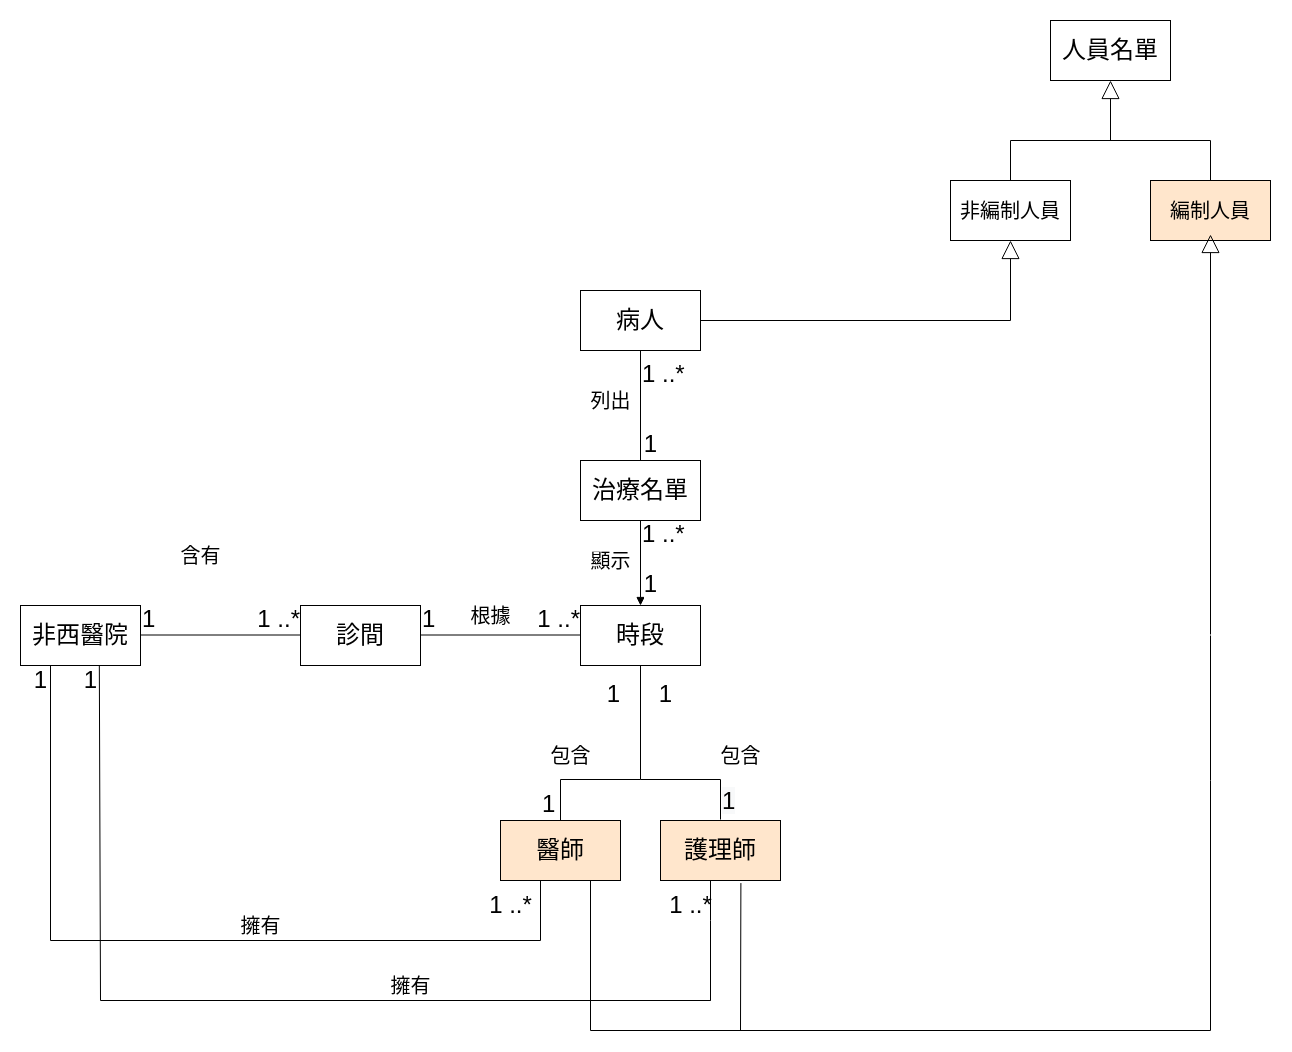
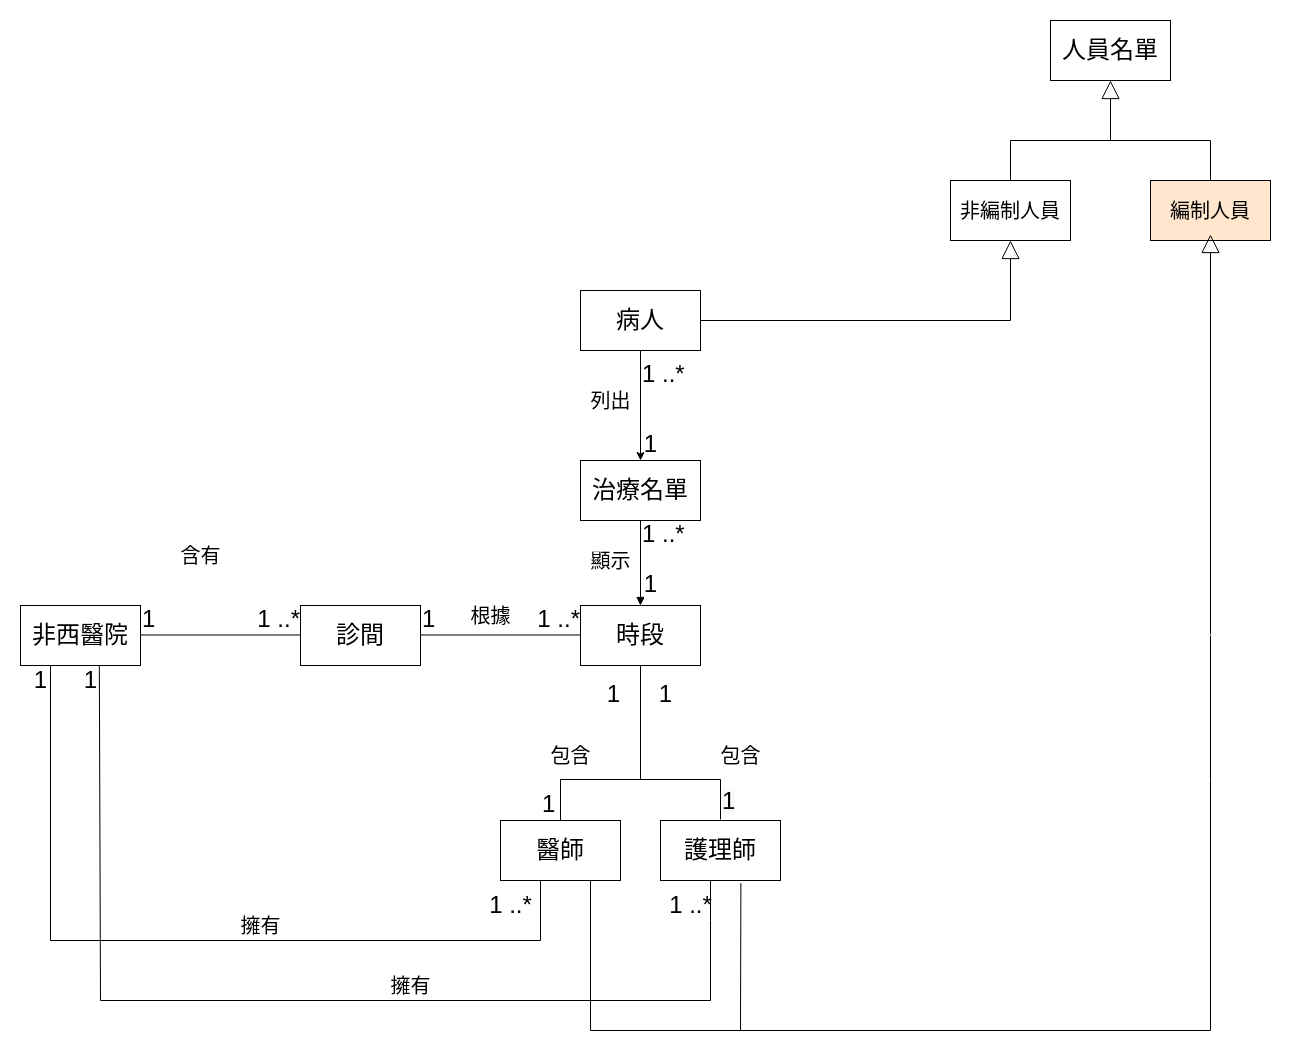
  <mxCell id="0" />
  <mxCell id="1" parent="0" />
  <mxCell id="2" value="非西醫院" style="rounded=0;whiteSpace=wrap;html=1;fontSize=24;" parent="1" vertex="1"><mxGeometry y="605" width="120" height="60" as="geometry" x="20" /></mxCell>
  <mxCell id="3" value="診間" style="rounded=0;whiteSpace=wrap;html=1;fontSize=24;" parent="1" vertex="1"><mxGeometry x="300" y="605" width="120" height="60" as="geometry" /></mxCell>
  <mxCell id="4" value="時段" style="rounded=0;whiteSpace=wrap;html=1;fontSize=24;" parent="1" vertex="1"><mxGeometry x="580" y="605" width="120" height="60" as="geometry" /></mxCell>
- <mxCell id="5" value="醫師" style="rounded=0;whiteSpace=wrap;html=1;fontSize=24;fillColor=#ffe6cc;" parent="1" vertex="1"><mxGeometry x="500" y="820" width="120" height="60" as="geometry" /></mxCell>
+ <mxCell id="5" value="醫師" style="rounded=0;whiteSpace=wrap;html=1;fontSize=24;" parent="1" vertex="1"><mxGeometry x="500" y="820" width="120" height="60" as="geometry" /></mxCell>
  <mxCell id="6" value="" style="endArrow=none;html=1;edgeStyle=orthogonalEdgeStyle;rounded=0;fontSize=24;" parent="1" edge="1"><mxGeometry relative="1" as="geometry"><mxPoint x="140" y="634.5" as="sourcePoint" /><mxPoint x="300" y="634.5" as="targetPoint" /></mxGeometry></mxCell>
  <mxCell id="7" value="1" style="edgeLabel;resizable=0;html=1;align=left;verticalAlign=bottom;fontSize=24;" parent="6" connectable="0" vertex="1"><mxGeometry x="-1" relative="1" as="geometry"><mxPoint as="offset" /></mxGeometry></mxCell>
  <mxCell id="8" value="1 ..*" style="edgeLabel;resizable=0;html=1;align=right;verticalAlign=bottom;fontSize=24;" parent="6" connectable="0" vertex="1"><mxGeometry x="1" relative="1" as="geometry" /></mxCell>
  <mxCell id="9" value="&lt;font style=&quot;font-size: 20px&quot;&gt;含有&lt;/font&gt;" style="text;html=1;align=center;verticalAlign=middle;resizable=0;points=[];autosize=1;strokeColor=none;fillColor=none;fontSize=24;" parent="1" vertex="1"><mxGeometry x="170" y="535" width="60" height="40" as="geometry" /></mxCell>
  <mxCell id="10" value="" style="endArrow=none;html=1;edgeStyle=orthogonalEdgeStyle;rounded=0;fontSize=24;" parent="1" edge="1"><mxGeometry relative="1" as="geometry"><mxPoint x="420" y="634.5" as="sourcePoint" /><mxPoint x="580" y="634.5" as="targetPoint" /></mxGeometry></mxCell>
  <mxCell id="11" value="1" style="edgeLabel;resizable=0;html=1;align=left;verticalAlign=bottom;fontSize=24;" parent="10" connectable="0" vertex="1"><mxGeometry x="-1" relative="1" as="geometry" /></mxCell>
  <mxCell id="12" value="1 ..*" style="edgeLabel;resizable=0;html=1;align=right;verticalAlign=bottom;fontSize=24;" parent="10" connectable="0" vertex="1"><mxGeometry x="1" relative="1" as="geometry" /></mxCell>
  <mxCell id="13" value="&lt;font style=&quot;font-size: 20px&quot;&gt;根據&lt;/font&gt;" style="text;html=1;align=center;verticalAlign=middle;resizable=0;points=[];autosize=1;strokeColor=none;fillColor=none;fontSize=24;" parent="1" vertex="1"><mxGeometry x="460" y="595" width="60" height="40" as="geometry" /></mxCell>
- <mxCell id="14" value="護理師" style="rounded=0;whiteSpace=wrap;html=1;fontSize=24;fillColor=#ffe6cc;" parent="1" vertex="1"><mxGeometry x="660" y="820" width="120" height="60" as="geometry" /></mxCell>
+ <mxCell id="14" value="護理師" style="rounded=0;whiteSpace=wrap;html=1;fontSize=24;" parent="1" vertex="1"><mxGeometry x="660" y="820" width="120" height="60" as="geometry" /></mxCell>
  <mxCell id="15" value="" style="endArrow=none;html=1;edgeStyle=orthogonalEdgeStyle;rounded=0;fontSize=24;exitX=0.5;exitY=0;exitDx=0;exitDy=0;entryX=0.5;entryY=1;entryDx=0;entryDy=0;" parent="1" source="5" target="4" edge="1"><mxGeometry relative="1" as="geometry"><mxPoint x="500" y="889" as="sourcePoint" /><mxPoint x="640" y="680" as="targetPoint" /><Array as="points"><mxPoint x="560" y="779" /><mxPoint x="640" y="779" /></Array></mxGeometry></mxCell>
  <mxCell id="16" value="1" style="edgeLabel;resizable=0;html=1;align=left;verticalAlign=bottom;fontSize=24;" parent="15" connectable="0" vertex="1"><mxGeometry x="-1" relative="1" as="geometry"><mxPoint x="-20" as="offset" /></mxGeometry></mxCell>
  <mxCell id="17" value="1" style="edgeLabel;resizable=0;html=1;align=right;verticalAlign=bottom;fontSize=24;" parent="15" connectable="0" vertex="1"><mxGeometry x="1" relative="1" as="geometry"><mxPoint x="-20" y="45" as="offset" /></mxGeometry></mxCell>
  <mxCell id="18" value="" style="endArrow=block;html=1;edgeStyle=orthogonalEdgeStyle;rounded=0;fontSize=24;entryX=0.5;entryY=0;entryDx=0;entryDy=0;exitX=0.5;exitY=1;exitDx=0;exitDy=0;" parent="1" source="21" target="4" edge="1"><mxGeometry relative="1" as="geometry"><mxPoint x="570" y="560" as="sourcePoint" /><mxPoint x="730" y="560" as="targetPoint" /></mxGeometry></mxCell>
  <mxCell id="19" value="&lt;span style=&quot;text-align: right&quot;&gt;1 ..*&lt;/span&gt;" style="edgeLabel;resizable=0;html=1;align=left;verticalAlign=bottom;fontSize=24;" parent="18" connectable="0" vertex="1"><mxGeometry x="-1" relative="1" as="geometry"><mxPoint y="30" as="offset" /></mxGeometry></mxCell>
  <mxCell id="20" value="1" style="edgeLabel;resizable=0;html=1;align=right;verticalAlign=bottom;fontSize=24;" parent="18" connectable="0" vertex="1"><mxGeometry x="1" relative="1" as="geometry"><mxPoint x="17" y="-5" as="offset" /></mxGeometry></mxCell>
  <mxCell id="21" value="治療名單" style="rounded=0;whiteSpace=wrap;html=1;fontSize=24;" parent="1" vertex="1"><mxGeometry x="580" y="460" width="120" height="60" as="geometry" /></mxCell>
  <mxCell id="22" value="病人" style="rounded=0;whiteSpace=wrap;html=1;fontSize=24;" parent="1" vertex="1"><mxGeometry x="580" y="290" width="120" height="60" as="geometry" /></mxCell>
- <mxCell id="23" value="" style="endArrow=none;html=1;edgeStyle=orthogonalEdgeStyle;rounded=0;fontSize=24;entryX=0.5;entryY=0;entryDx=0;entryDy=0;exitX=0.5;exitY=1;exitDx=0;exitDy=0;" parent="1" source="22" target="21" edge="1"><mxGeometry relative="1" as="geometry"><mxPoint x="570" y="380" as="sourcePoint" /><mxPoint x="730" y="380" as="targetPoint" /></mxGeometry></mxCell>
+ <mxCell id="23" value="" style="endArrow=classic;html=1;edgeStyle=orthogonalEdgeStyle;rounded=0;fontSize=24;entryX=0.5;entryY=0;entryDx=0;entryDy=0;exitX=0.5;exitY=1;exitDx=0;exitDy=0;" parent="1" source="22" target="21" edge="1"><mxGeometry relative="1" as="geometry"><mxPoint x="570" y="380" as="sourcePoint" /><mxPoint x="730" y="380" as="targetPoint" /></mxGeometry></mxCell>
  <mxCell id="24" value="&lt;span style=&quot;text-align: right&quot;&gt;1 ..*&lt;/span&gt;" style="edgeLabel;resizable=0;html=1;align=left;verticalAlign=bottom;fontSize=24;" parent="23" connectable="0" vertex="1"><mxGeometry x="-1" relative="1" as="geometry"><mxPoint y="40" as="offset" /></mxGeometry></mxCell>
  <mxCell id="25" value="1" style="edgeLabel;resizable=0;html=1;align=right;verticalAlign=bottom;fontSize=24;" parent="23" connectable="0" vertex="1"><mxGeometry x="1" relative="1" as="geometry"><mxPoint x="17" as="offset" /></mxGeometry></mxCell>
  <mxCell id="26" value="人員名單" style="rounded=0;whiteSpace=wrap;html=1;fontSize=24;" parent="1" vertex="1"><mxGeometry x="1050" y="20" width="120" height="60" as="geometry" /></mxCell>
  <mxCell id="27" value="&lt;font style=&quot;font-size: 20px&quot;&gt;非編制人員&lt;/font&gt;" style="rounded=0;whiteSpace=wrap;html=1;fontSize=24;" parent="1" vertex="1"><mxGeometry x="950" y="180" width="120" height="60" as="geometry" /></mxCell>
  <mxCell id="28" value="&lt;font style=&quot;font-size: 20px&quot;&gt;編制人員&lt;/font&gt;" style="rounded=0;whiteSpace=wrap;html=1;fontSize=24;fillColor=#ffe6cc;" parent="1" vertex="1"><mxGeometry x="1150" y="180" width="120" height="60" as="geometry" /></mxCell>
  <mxCell id="29" value="" style="endArrow=block;endSize=16;endFill=0;html=1;rounded=0;fontSize=20;entryX=0.5;entryY=1;entryDx=0;entryDy=0;" parent="1" target="26" edge="1"><mxGeometry width="160" relative="1" as="geometry"><mxPoint x="1110" y="140" as="sourcePoint" /><mxPoint x="1110" y="110" as="targetPoint" /></mxGeometry></mxCell>
  <mxCell id="30" value="" style="endArrow=none;html=1;rounded=0;fontSize=20;" parent="1" edge="1"><mxGeometry width="50" height="50" relative="1" as="geometry"><mxPoint x="1010" y="140" as="sourcePoint" /><mxPoint x="1210" y="140" as="targetPoint" /></mxGeometry></mxCell>
  <mxCell id="31" value="" style="endArrow=none;html=1;rounded=0;fontSize=20;exitX=0.5;exitY=0;exitDx=0;exitDy=0;" parent="1" source="27" edge="1"><mxGeometry width="50" height="50" relative="1" as="geometry"><mxPoint x="970" y="190" as="sourcePoint" /><mxPoint x="1010" y="140" as="targetPoint" /></mxGeometry></mxCell>
  <mxCell id="32" value="" style="endArrow=none;html=1;rounded=0;fontSize=20;exitX=0.5;exitY=0;exitDx=0;exitDy=0;" parent="1" source="28" edge="1"><mxGeometry width="50" height="50" relative="1" as="geometry"><mxPoint x="1180" y="190" as="sourcePoint" /><mxPoint x="1210" y="140" as="targetPoint" /></mxGeometry></mxCell>
  <mxCell id="33" value="" style="endArrow=none;html=1;rounded=0;fontSize=20;" parent="1" edge="1"><mxGeometry width="50" height="50" relative="1" as="geometry"><mxPoint x="700" y="320" as="sourcePoint" /><mxPoint x="1010" y="320" as="targetPoint" /></mxGeometry></mxCell>
  <mxCell id="34" value="" style="endArrow=block;endSize=16;endFill=0;html=1;rounded=0;fontSize=20;entryX=0.5;entryY=1;entryDx=0;entryDy=0;" parent="1" edge="1"><mxGeometry width="160" relative="1" as="geometry"><mxPoint x="1210" y="634" as="sourcePoint" /><mxPoint x="1210" y="234" as="targetPoint" /></mxGeometry></mxCell>
  <mxCell id="35" value="" style="endArrow=block;endSize=16;endFill=0;html=1;rounded=0;fontSize=20;entryX=0.5;entryY=1;entryDx=0;entryDy=0;" parent="1" edge="1" target="27"><mxGeometry width="160" relative="1" as="geometry"><mxPoint x="1010" y="320" as="sourcePoint" /><mxPoint x="1070" y="319.5" as="targetPoint" /></mxGeometry></mxCell>
  <mxCell id="36" value="" style="endArrow=none;html=1;rounded=0;fontSize=20;" parent="1" edge="1"><mxGeometry width="50" height="50" relative="1" as="geometry"><mxPoint x="1210" y="1030" as="sourcePoint" /><mxPoint x="1210" y="635" as="targetPoint" /><Array as="points"><mxPoint x="1210" y="780" /></Array></mxGeometry></mxCell>
  <mxCell id="37" value="包含" style="text;html=1;align=center;verticalAlign=middle;resizable=0;points=[];autosize=1;strokeColor=none;fillColor=none;fontSize=20;" parent="1" vertex="1"><mxGeometry x="710" y="740" width="60" height="30" as="geometry" /></mxCell>
  <mxCell id="38" value="包含" style="text;html=1;align=center;verticalAlign=middle;resizable=0;points=[];autosize=1;strokeColor=none;fillColor=none;fontSize=20;" parent="1" vertex="1"><mxGeometry x="540" y="740" width="60" height="30" as="geometry" /></mxCell>
  <mxCell id="39" value="顯示" style="text;html=1;align=center;verticalAlign=middle;resizable=0;points=[];autosize=1;strokeColor=none;fillColor=none;fontSize=20;" parent="1" vertex="1"><mxGeometry x="580" y="545" width="60" height="30" as="geometry" /></mxCell>
  <mxCell id="40" value="列出" style="text;html=1;align=center;verticalAlign=middle;resizable=0;points=[];autosize=1;strokeColor=none;fillColor=none;fontSize=20;" parent="1" vertex="1"><mxGeometry x="580" y="385" width="60" height="30" as="geometry" /></mxCell>
  <mxCell id="41" value="" style="endArrow=none;html=1;rounded=0;exitX=0.5;exitY=0;exitDx=0;exitDy=0;" edge="1" parent="1"><mxGeometry width="50" height="50" relative="1" as="geometry"><mxPoint x="720" y="819" as="sourcePoint" /><mxPoint x="640" y="779" as="targetPoint" /><Array as="points"><mxPoint x="720" y="779" /></Array></mxGeometry></mxCell>
  <mxCell id="42" value="&lt;span style=&quot;font-size: 24px&quot;&gt;1&lt;/span&gt;" style="text;html=1;align=center;verticalAlign=middle;resizable=0;points=[];autosize=1;strokeColor=none;fillColor=none;" vertex="1" parent="1"><mxGeometry x="650" y="684" width="30" height="20" as="geometry" /></mxCell>
  <mxCell id="43" value="&lt;span style=&quot;color: rgb(0, 0, 0); font-family: helvetica; font-size: 24px; font-style: normal; font-weight: 400; letter-spacing: normal; text-align: center; text-indent: 0px; text-transform: none; word-spacing: 0px; background-color: rgb(248, 249, 250); display: inline; float: none;&quot;&gt;1&lt;/span&gt;" style="text;whiteSpace=wrap;html=1;fontSize=24;" vertex="1" parent="1"><mxGeometry x="720" y="780" width="40" height="40" as="geometry" /></mxCell>
  <mxCell id="44" value="" style="endArrow=none;html=1;rounded=0;fontSize=24;" edge="1" parent="1"><mxGeometry width="50" height="50" relative="1" as="geometry"><mxPoint x="540" y="940" as="sourcePoint" /><mxPoint x="540" y="880" as="targetPoint" /></mxGeometry></mxCell>
  <mxCell id="45" value="" style="endArrow=none;html=1;rounded=0;fontSize=24;" edge="1" parent="1"><mxGeometry width="50" height="50" relative="1" as="geometry"><mxPoint x="690" y="1000" as="sourcePoint" /><mxPoint x="710" y="880" as="targetPoint" /><Array as="points"><mxPoint x="710" y="1000" /><mxPoint x="710" y="920" /></Array></mxGeometry></mxCell>
  <mxCell id="46" value="" style="endArrow=none;html=1;rounded=0;fontSize=24;entryX=0.25;entryY=1;entryDx=0;entryDy=0;" edge="1" parent="1" target="2"><mxGeometry width="50" height="50" relative="1" as="geometry"><mxPoint x="50" y="940" as="sourcePoint" /><mxPoint x="50" y="670" as="targetPoint" /></mxGeometry></mxCell>
  <mxCell id="47" value="" style="endArrow=none;html=1;rounded=0;fontSize=24;" edge="1" parent="1"><mxGeometry width="50" height="50" relative="1" as="geometry"><mxPoint x="540" y="940" as="sourcePoint" /><mxPoint x="50" y="940" as="targetPoint" /></mxGeometry></mxCell>
  <mxCell id="48" value="" style="endArrow=none;html=1;rounded=0;fontSize=24;entryX=0.657;entryY=1;entryDx=0;entryDy=0;entryPerimeter=0;" edge="1" parent="1" target="2"><mxGeometry width="50" height="50" relative="1" as="geometry"><mxPoint x="100" y="1000" as="sourcePoint" /><mxPoint x="160" y="730" as="targetPoint" /></mxGeometry></mxCell>
  <mxCell id="49" value="" style="endArrow=none;html=1;rounded=0;fontSize=24;" edge="1" parent="1"><mxGeometry width="50" height="50" relative="1" as="geometry"><mxPoint x="710" y="1000" as="sourcePoint" /><mxPoint x="100" y="1000" as="targetPoint" /></mxGeometry></mxCell>
  <mxCell id="50" value="1 ..*" style="text;html=1;align=center;verticalAlign=middle;resizable=0;points=[];autosize=1;strokeColor=none;fillColor=none;fontSize=24;" vertex="1" parent="1"><mxGeometry x="660" y="890" width="60" height="30" as="geometry" /></mxCell>
  <mxCell id="51" value="1 ..*" style="text;html=1;align=center;verticalAlign=middle;resizable=0;points=[];autosize=1;strokeColor=none;fillColor=none;fontSize=24;" vertex="1" parent="1"><mxGeometry x="480" y="890" width="60" height="30" as="geometry" /></mxCell>
  <mxCell id="52" value="1" style="text;html=1;align=center;verticalAlign=middle;resizable=0;points=[];autosize=1;strokeColor=none;fillColor=none;fontSize=24;" vertex="1" parent="1"><mxGeometry x="25" y="665" width="30" height="30" as="geometry" /></mxCell>
  <mxCell id="53" value="1" style="text;html=1;align=center;verticalAlign=middle;resizable=0;points=[];autosize=1;strokeColor=none;fillColor=none;fontSize=24;" vertex="1" parent="1"><mxGeometry x="75" y="665" width="30" height="30" as="geometry" /></mxCell>
  <mxCell id="54" value="&lt;font style=&quot;font-size: 20px&quot;&gt;擁有&lt;/font&gt;" style="text;html=1;align=center;verticalAlign=middle;resizable=0;points=[];autosize=1;strokeColor=none;fillColor=none;fontSize=24;" vertex="1" parent="1"><mxGeometry x="230" y="905" width="60" height="40" as="geometry" /></mxCell>
  <mxCell id="55" value="&lt;font style=&quot;font-size: 20px&quot;&gt;擁有&lt;/font&gt;" style="text;html=1;align=center;verticalAlign=middle;resizable=0;points=[];autosize=1;strokeColor=none;fillColor=none;fontSize=24;" vertex="1" parent="1"><mxGeometry x="380" y="965" width="60" height="40" as="geometry" /></mxCell>
  <mxCell id="56" value="" style="endArrow=none;html=1;rounded=0;fontSize=24;entryX=0.75;entryY=1;entryDx=0;entryDy=0;" edge="1" parent="1" target="5"><mxGeometry width="50" height="50" relative="1" as="geometry"><mxPoint x="590" y="1030" as="sourcePoint" /><mxPoint x="620" y="880" as="targetPoint" /></mxGeometry></mxCell>
  <mxCell id="57" value="" style="endArrow=none;html=1;rounded=0;fontSize=24;" edge="1" parent="1"><mxGeometry width="50" height="50" relative="1" as="geometry"><mxPoint x="590" y="1030" as="sourcePoint" /><mxPoint x="1210" y="1030" as="targetPoint" /></mxGeometry></mxCell>
  <mxCell id="58" value="" style="endArrow=none;html=1;rounded=0;fontSize=24;entryX=0.67;entryY=1.043;entryDx=0;entryDy=0;entryPerimeter=0;" edge="1" parent="1" target="14"><mxGeometry width="50" height="50" relative="1" as="geometry"><mxPoint x="740" y="1030" as="sourcePoint" /><mxPoint x="790" y="900" as="targetPoint" /></mxGeometry></mxCell>
